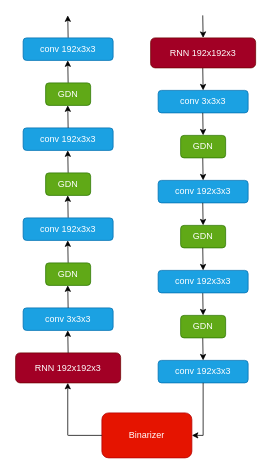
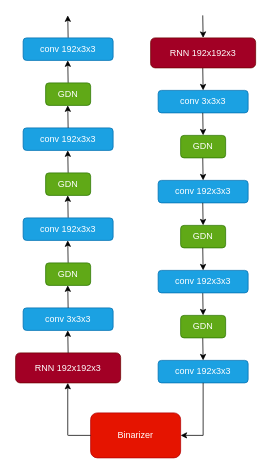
  <mxCell id="0" />
  <mxCell id="1" parent="0" />
  <mxCell id="2" value="conv 3x3x3" style="rounded=1;whiteSpace=wrap;html=1;direction=south;fillColor=#1ba1e2;strokeColor=#006EAF;fontColor=#ffffff;" vertex="1" parent="1"><mxGeometry x="210" y="120" width="120" height="30" as="geometry" /></mxCell>
  <mxCell id="3" value="" style="endArrow=classic;html=1;rounded=0;entryX=0;entryY=0.5;entryDx=0;entryDy=0;" edge="1" parent="1"><mxGeometry width="50" height="50" relative="1" as="geometry"><mxPoint x="269.5" y="20" as="sourcePoint" /><mxPoint x="270" y="50" as="targetPoint" /></mxGeometry></mxCell>
  <mxCell id="4" value="" style="endArrow=classic;html=1;rounded=0;entryX=0;entryY=0.5;entryDx=0;entryDy=0;" edge="1" parent="1"><mxGeometry width="50" height="50" relative="1" as="geometry"><mxPoint x="269.5" y="390" as="sourcePoint" /><mxPoint x="270" y="420" as="targetPoint" /></mxGeometry></mxCell>
  <mxCell id="5" value="conv 192x3x3" style="rounded=1;whiteSpace=wrap;html=1;direction=south;fillColor=#1ba1e2;strokeColor=#006EAF;fontColor=#ffffff;" vertex="1" parent="1"><mxGeometry x="30" width="120" height="30" as="geometry" y="170" /></mxCell>
  <mxCell id="6" value="conv 192x3x3" style="rounded=1;whiteSpace=wrap;html=1;direction=south;fillColor=#1ba1e2;strokeColor=#006EAF;fontColor=#ffffff;" vertex="1" parent="1"><mxGeometry x="210" y="360" width="120" height="30" as="geometry" /></mxCell>
  <mxCell id="7" value="conv 192x3x3" style="rounded=1;whiteSpace=wrap;html=1;direction=south;fillColor=#1ba1e2;strokeColor=#006EAF;fontColor=#ffffff;" vertex="1" parent="1"><mxGeometry x="210" y="480" width="120" height="30" as="geometry" /></mxCell>
  <mxCell id="8" value="conv 3x3x3" style="rounded=1;whiteSpace=wrap;html=1;direction=north;fillColor=#1ba1e2;strokeColor=#006EAF;fontColor=#ffffff;" vertex="1" parent="1"><mxGeometry x="30" y="410" width="120" height="30" as="geometry" /></mxCell>
  <mxCell id="9" value="" style="endArrow=classic;html=1;rounded=0;entryX=0;entryY=0.5;entryDx=0;entryDy=0;" edge="1" parent="1"><mxGeometry width="50" height="50" relative="1" as="geometry"><mxPoint x="90" y="50" as="sourcePoint" /><mxPoint x="89.5" y="20" as="targetPoint" /></mxGeometry></mxCell>
  <mxCell id="10" value="" style="endArrow=classic;html=1;rounded=0;entryX=0;entryY=0.5;entryDx=0;entryDy=0;" edge="1" parent="1"><mxGeometry width="50" height="50" relative="1" as="geometry"><mxPoint x="90" y="290" as="sourcePoint" /><mxPoint x="89.5" y="260" as="targetPoint" /></mxGeometry></mxCell>
  <mxCell id="11" value="" style="endArrow=classic;html=1;rounded=0;entryX=0;entryY=0.5;entryDx=0;entryDy=0;" edge="1" parent="1"><mxGeometry width="50" height="50" relative="1" as="geometry"><mxPoint x="90" y="350" as="sourcePoint" /><mxPoint x="89.5" y="320" as="targetPoint" /></mxGeometry></mxCell>
  <mxCell id="12" value="conv 192x3x3" style="rounded=1;whiteSpace=wrap;html=1;direction=north;fillColor=#1ba1e2;strokeColor=#006EAF;fontColor=#ffffff;" vertex="1" parent="1"><mxGeometry x="210" y="240" width="120" height="30" as="geometry" /></mxCell>
  <mxCell id="13" value="conv 192x3x3" style="rounded=1;whiteSpace=wrap;html=1;direction=north;fillColor=#1ba1e2;strokeColor=#006EAF;fontColor=#ffffff;" vertex="1" parent="1"><mxGeometry x="30" y="290" width="120" height="30" as="geometry" /></mxCell>
  <mxCell id="14" value="" style="endArrow=classic;html=1;rounded=0;entryX=0;entryY=0.5;entryDx=0;entryDy=0;" edge="1" parent="1"><mxGeometry width="50" height="50" relative="1" as="geometry"><mxPoint x="269.5" y="450" as="sourcePoint" /><mxPoint x="270" y="480" as="targetPoint" /></mxGeometry></mxCell>
  <mxCell id="15" value="" style="endArrow=classic;html=1;rounded=0;entryX=0;entryY=0.5;entryDx=0;entryDy=0;" edge="1" parent="1"><mxGeometry width="50" height="50" relative="1" as="geometry"><mxPoint x="90" y="410" as="sourcePoint" /><mxPoint x="89.5" y="380" as="targetPoint" /></mxGeometry></mxCell>
  <mxCell id="16" value="GDN" style="rounded=1;whiteSpace=wrap;html=1;direction=north;fillColor=#60a917;strokeColor=#2D7600;fontColor=#ffffff;" vertex="1" parent="1"><mxGeometry x="60" y="350" width="60" height="30" as="geometry" /></mxCell>
  <mxCell id="17" value="GDN" style="rounded=1;whiteSpace=wrap;html=1;direction=north;fillColor=#60a917;strokeColor=#2D7600;fontColor=#ffffff;" vertex="1" parent="1"><mxGeometry x="240" y="420" width="60" height="30" as="geometry" /></mxCell>
  <mxCell id="18" value="" style="endArrow=classic;html=1;rounded=0;entryX=0;entryY=0.5;entryDx=0;entryDy=0;" edge="1" parent="1"><mxGeometry width="50" height="50" relative="1" as="geometry"><mxPoint x="269.5" y="270" as="sourcePoint" /><mxPoint x="270" y="300" as="targetPoint" /></mxGeometry></mxCell>
  <mxCell id="19" value="" style="endArrow=classic;html=1;rounded=0;entryX=0;entryY=0.5;entryDx=0;entryDy=0;" edge="1" parent="1"><mxGeometry width="50" height="50" relative="1" as="geometry"><mxPoint x="90" y="230" as="sourcePoint" /><mxPoint x="89.5" y="200" as="targetPoint" /></mxGeometry></mxCell>
  <mxCell id="20" value="GDN" style="rounded=1;whiteSpace=wrap;html=1;direction=north;fillColor=#60a917;strokeColor=#2D7600;fontColor=#ffffff;" vertex="1" parent="1"><mxGeometry x="240" y="300" width="60" height="30" as="geometry" /></mxCell>
  <mxCell id="21" value="GDN" style="rounded=1;whiteSpace=wrap;html=1;direction=north;fillColor=#60a917;strokeColor=#2D7600;fontColor=#ffffff;" vertex="1" parent="1"><mxGeometry x="60" y="230" width="60" height="30" as="geometry" /></mxCell>
  <mxCell id="22" value="" style="endArrow=classic;html=1;rounded=0;entryX=0;entryY=0.5;entryDx=0;entryDy=0;" edge="1" parent="1"><mxGeometry width="50" height="50" relative="1" as="geometry"><mxPoint x="269.5" y="90" as="sourcePoint" /><mxPoint x="270" y="120" as="targetPoint" /></mxGeometry></mxCell>
  <mxCell id="23" value="conv 192x3x3" style="rounded=1;whiteSpace=wrap;html=1;direction=north;fillColor=#1ba1e2;strokeColor=#006EAF;fontColor=#ffffff;" vertex="1" parent="1"><mxGeometry x="30" y="50" width="120" height="30" as="geometry" /></mxCell>
  <mxCell id="24" value="" style="endArrow=classic;html=1;rounded=0;entryX=0;entryY=0.5;entryDx=0;entryDy=0;" edge="1" parent="1"><mxGeometry width="50" height="50" relative="1" as="geometry"><mxPoint x="269.5" y="210" as="sourcePoint" /><mxPoint x="270" y="240" as="targetPoint" /></mxGeometry></mxCell>
  <mxCell id="25" value="" style="endArrow=classic;html=1;rounded=0;entryX=0;entryY=0.5;entryDx=0;entryDy=0;" edge="1" parent="1"><mxGeometry width="50" height="50" relative="1" as="geometry"><mxPoint x="90" as="sourcePoint" y="170" /><mxPoint x="89.5" y="140" as="targetPoint" /></mxGeometry></mxCell>
  <mxCell id="26" value="" style="endArrow=classic;html=1;rounded=0;entryX=0;entryY=0.5;entryDx=0;entryDy=0;" edge="1" parent="1"><mxGeometry width="50" height="50" relative="1" as="geometry"><mxPoint x="269.5" y="150" as="sourcePoint" /><mxPoint x="270" y="180" as="targetPoint" /></mxGeometry></mxCell>
  <mxCell id="27" value="" style="endArrow=classic;html=1;rounded=0;entryX=0;entryY=0.5;entryDx=0;entryDy=0;" edge="1" parent="1"><mxGeometry width="50" height="50" relative="1" as="geometry"><mxPoint x="90" y="110" as="sourcePoint" /><mxPoint x="89.5" y="80" as="targetPoint" /></mxGeometry></mxCell>
  <mxCell id="28" value="GDN" style="rounded=1;whiteSpace=wrap;html=1;direction=north;fillColor=#60a917;strokeColor=#2D7600;fontColor=#ffffff;" vertex="1" parent="1"><mxGeometry x="240" y="180" width="60" height="30" as="geometry" /></mxCell>
  <mxCell id="29" value="GDN" style="rounded=1;whiteSpace=wrap;html=1;direction=north;fillColor=#60a917;strokeColor=#2D7600;fontColor=#ffffff;" vertex="1" parent="1"><mxGeometry x="60" y="110" width="60" height="30" as="geometry" /></mxCell>
  <mxCell id="30" value="" style="endArrow=classic;html=1;rounded=0;" edge="1" parent="1"><mxGeometry width="50" height="50" relative="1" as="geometry"><mxPoint x="89.5" y="580" as="sourcePoint" /><mxPoint x="89.5" y="510" as="targetPoint" /></mxGeometry></mxCell>
  <mxCell id="31" value="" style="endArrow=none;html=1;rounded=0;entryX=1;entryY=0.5;entryDx=0;entryDy=0;" edge="1" parent="1" target="7"><mxGeometry width="50" height="50" relative="1" as="geometry"><mxPoint x="270" y="580" as="sourcePoint" /><mxPoint x="230" y="460" as="targetPoint" /></mxGeometry></mxCell>
- <mxCell id="32" value="Binarizer" style="rounded=1;whiteSpace=wrap;html=1;fillColor=#e51400;strokeColor=#B20000;fontColor=#ffffff;" vertex="1" parent="1"><mxGeometry x="135" y="550" width="120" height="60" as="geometry" /></mxCell>
+ <mxCell id="32" value="Binarizer" style="rounded=1;whiteSpace=wrap;html=1;fillColor=#e51400;strokeColor=#B20000;fontColor=#ffffff;" vertex="1" parent="1"><mxGeometry x="120" y="550" width="120" height="60" as="geometry" /></mxCell>
  <mxCell id="33" value="" style="endArrow=classic;html=1;rounded=0;entryX=1;entryY=0.5;entryDx=0;entryDy=0;" edge="1" parent="1" target="32"><mxGeometry width="50" height="50" relative="1" as="geometry"><mxPoint x="270" y="580" as="sourcePoint" /><mxPoint x="560" y="340" as="targetPoint" /></mxGeometry></mxCell>
  <mxCell id="34" value="" style="endArrow=none;html=1;rounded=0;entryX=0;entryY=0.5;entryDx=0;entryDy=0;" edge="1" parent="1" target="32"><mxGeometry width="50" height="50" relative="1" as="geometry"><mxPoint x="90" y="580" as="sourcePoint" /><mxPoint x="560" y="340" as="targetPoint" /></mxGeometry></mxCell>
  <mxCell id="35" value="RNN 192x192x3" style="rounded=1;whiteSpace=wrap;html=1;fillColor=#a20025;fontColor=#ffffff;strokeColor=#6F0000;" vertex="1" parent="1"><mxGeometry x="20" y="470" width="140" height="40" as="geometry" /></mxCell>
  <mxCell id="36" value="" style="endArrow=classic;html=1;rounded=0;entryX=0;entryY=0.5;entryDx=0;entryDy=0;" edge="1" parent="1"><mxGeometry width="50" height="50" relative="1" as="geometry"><mxPoint x="90" y="470" as="sourcePoint" /><mxPoint x="89.5" y="440" as="targetPoint" /></mxGeometry></mxCell>
  <mxCell id="37" value="RNN 192x192x3" style="rounded=1;whiteSpace=wrap;html=1;fillColor=#a20025;fontColor=#ffffff;strokeColor=#6F0000;" vertex="1" parent="1"><mxGeometry x="200" y="50" width="140" height="40" as="geometry" /></mxCell>
  <mxCell id="38" value="" style="endArrow=classic;html=1;rounded=0;entryX=0;entryY=0.5;entryDx=0;entryDy=0;" edge="1" parent="1"><mxGeometry width="50" height="50" relative="1" as="geometry"><mxPoint x="269.5" y="330" as="sourcePoint" /><mxPoint x="270" y="360" as="targetPoint" /></mxGeometry></mxCell>
